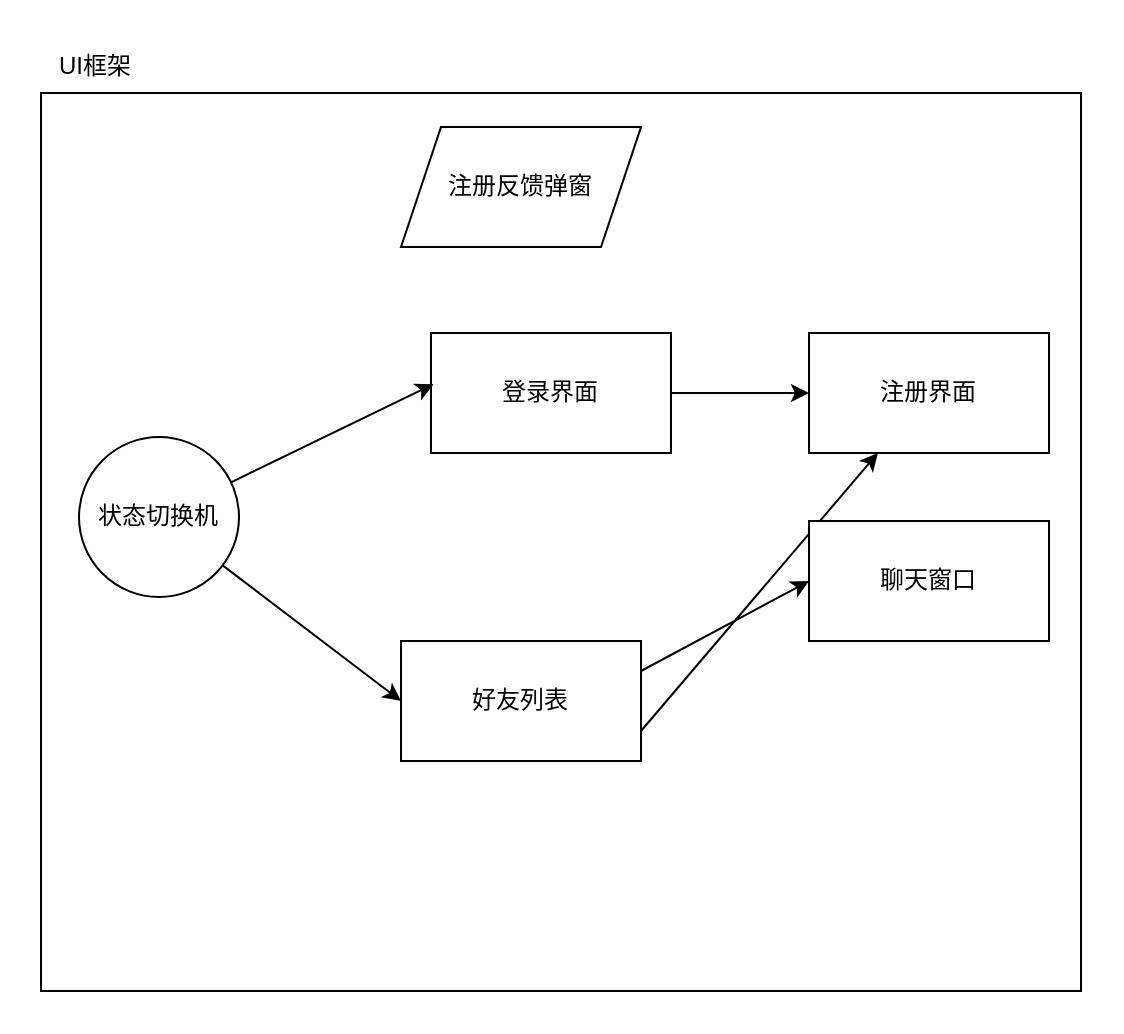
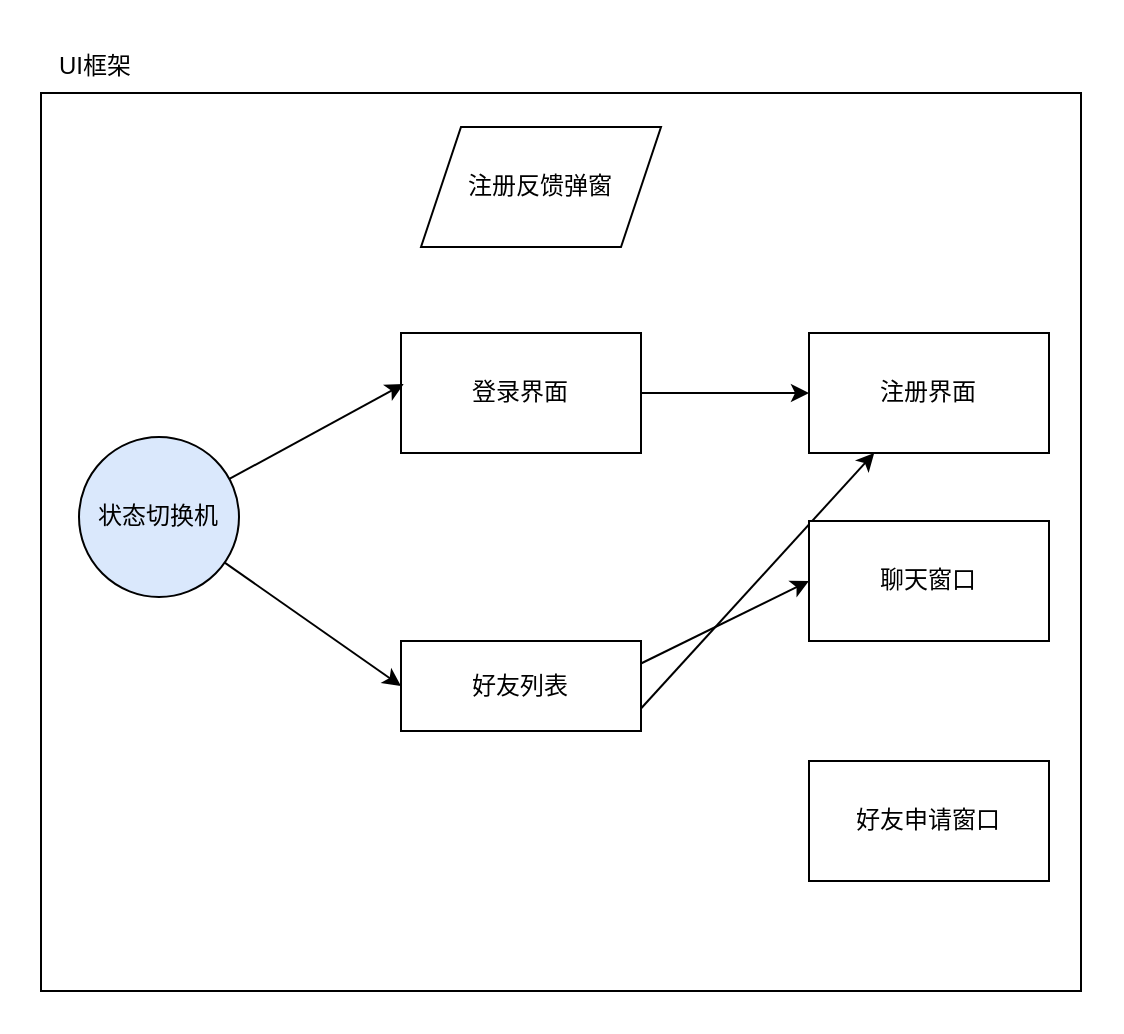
  <mxCell id="0" />
  <mxCell id="1" parent="0" />
  <mxCell id="2" value="" style="rounded=0;whiteSpace=wrap;html=1;" vertex="1" parent="1"><mxGeometry x="20" y="46" width="520" height="449" as="geometry" /></mxCell>
  <mxCell id="3" value="" style="edgeStyle=orthogonalEdgeStyle;rounded=0;orthogonalLoop=1;jettySize=auto;html=1;" edge="1" parent="1" source="4" target="5"><mxGeometry relative="1" as="geometry" /></mxCell>
- <mxCell id="4" value="登录界面" style="rounded=0;whiteSpace=wrap;html=1;" vertex="1" parent="1"><mxGeometry x="215" y="166" width="120" height="60" as="geometry" /></mxCell>
+ <mxCell id="4" value="登录界面" style="rounded=0;whiteSpace=wrap;html=1;" vertex="1" parent="1"><mxGeometry x="200" y="166" width="120" height="60" as="geometry" /></mxCell>
  <mxCell id="5" value="注册界面" style="rounded=0;whiteSpace=wrap;html=1;" vertex="1" parent="1"><mxGeometry x="404" y="166" width="120" height="60" as="geometry" /></mxCell>
- <mxCell id="6" value="注册反馈弹窗" style="shape=parallelogram;perimeter=parallelogramPerimeter;whiteSpace=wrap;html=1;fixedSize=1;" vertex="1" parent="1"><mxGeometry x="200" y="63" width="120" height="60" as="geometry" /></mxCell>
+ <mxCell id="6" value="注册反馈弹窗" style="shape=parallelogram;perimeter=parallelogramPerimeter;whiteSpace=wrap;html=1;fixedSize=1;" vertex="1" parent="1"><mxGeometry x="210" y="63" width="120" height="60" as="geometry" /></mxCell>
  <mxCell id="7" style="rounded=0;orthogonalLoop=1;jettySize=auto;html=1;exitX=1;exitY=0.75;exitDx=0;exitDy=0;" edge="1" parent="1" source="9" target="5"><mxGeometry relative="1" as="geometry" /></mxCell>
  <mxCell id="8" style="rounded=0;orthogonalLoop=1;jettySize=auto;html=1;entryX=0;entryY=0.5;entryDx=0;entryDy=0;exitX=1;exitY=0.25;exitDx=0;exitDy=0;" edge="1" parent="1" source="9" target="10"><mxGeometry relative="1" as="geometry" /></mxCell>
- <mxCell id="9" value="好友列表" style="rounded=0;whiteSpace=wrap;html=1;" vertex="1" parent="1"><mxGeometry x="200" y="320" width="120" height="60" as="geometry" /></mxCell>
+ <mxCell id="9" value="好友列表" style="rounded=0;whiteSpace=wrap;html=1;" vertex="1" parent="1"><mxGeometry x="200" y="320" width="120" height="45" as="geometry" /></mxCell>
  <mxCell id="10" value="聊天窗口" style="rounded=0;whiteSpace=wrap;html=1;" vertex="1" parent="1"><mxGeometry x="404" y="260" width="120" height="60" as="geometry" /></mxCell>
+ <mxCell id="11" value="好友申请窗口" style="rounded=0;whiteSpace=wrap;html=1;" vertex="1" parent="1"><mxGeometry x="404" y="380" width="120" height="60" as="geometry" /></mxCell>
  <mxCell id="12" style="rounded=0;orthogonalLoop=1;jettySize=auto;html=1;entryX=0.011;entryY=0.426;entryDx=0;entryDy=0;entryPerimeter=0;" edge="1" parent="1" source="14" target="4"><mxGeometry relative="1" as="geometry" /></mxCell>
  <mxCell id="13" style="rounded=0;orthogonalLoop=1;jettySize=auto;html=1;entryX=0;entryY=0.5;entryDx=0;entryDy=0;" edge="1" parent="1" source="14" target="9"><mxGeometry relative="1" as="geometry" /></mxCell>
- <mxCell id="14" value="状态切换机" style="ellipse;whiteSpace=wrap;html=1;aspect=fixed;" vertex="1" parent="1"><mxGeometry x="39" y="218" width="80" height="80" as="geometry" /></mxCell>
+ <mxCell id="14" value="状态切换机" style="ellipse;whiteSpace=wrap;html=1;aspect=fixed;fillColor=#dae8fc;" vertex="1" parent="1"><mxGeometry x="39" y="218" width="80" height="80" as="geometry" /></mxCell>
  <mxCell id="15" value="UI框架" style="text;html=1;align=center;verticalAlign=middle;resizable=0;points=[];autosize=1;strokeColor=none;fillColor=none;" vertex="1" parent="1"><mxGeometry x="20" y="20" width="54" height="26" as="geometry" /></mxCell>
